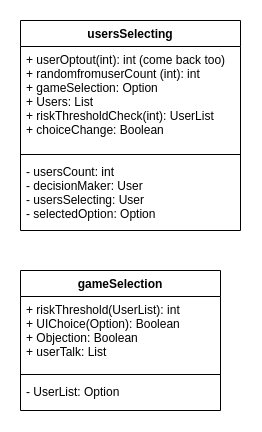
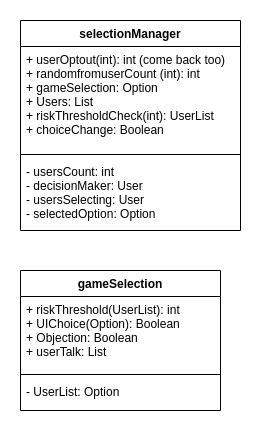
  <mxCell id="0" />
  <mxCell id="1" parent="0" />
- <mxCell id="2" value="usersSelecting" style="swimlane;fontStyle=1;align=center;verticalAlign=top;childLayout=stackLayout;horizontal=1;startSize=26;horizontalStack=0;resizeParent=1;resizeParentMax=0;resizeLast=0;collapsible=1;marginBottom=0;" vertex="1" parent="1"><mxGeometry x="20" y="20" width="220" height="210" as="geometry"><mxRectangle x="400" y="140" width="110" height="26" as="alternateBounds" /></mxGeometry></mxCell>
+ <mxCell id="2" value="selectionManager" style="swimlane;fontStyle=1;align=center;verticalAlign=top;childLayout=stackLayout;horizontal=1;startSize=26;horizontalStack=0;resizeParent=1;resizeParentMax=0;resizeLast=0;collapsible=1;marginBottom=0;" vertex="1" parent="1"><mxGeometry x="20" y="20" width="220" height="210" as="geometry"><mxRectangle x="400" y="140" width="110" height="26" as="alternateBounds" /></mxGeometry></mxCell>
  <mxCell id="3" value="+ userOptout(int): int (come back too)&#10;+ randomfromuserCount (int): int&#10;+ gameSelection: Option&#10;+ Users: List&#10;+ riskThresholdCheck(int): UserList&#10;+ choiceChange: Boolean" style="text;strokeColor=none;fillColor=none;align=left;verticalAlign=top;spacingLeft=4;spacingRight=4;overflow=hidden;rotatable=0;points=[[0,0.5],[1,0.5]];portConstraint=eastwest;" vertex="1" parent="2"><mxGeometry y="26" width="220" height="104" as="geometry" /></mxCell>
  <mxCell id="4" value="" style="line;strokeWidth=1;fillColor=none;align=left;verticalAlign=middle;spacingTop=-1;spacingLeft=3;spacingRight=3;rotatable=0;labelPosition=right;points=[];portConstraint=eastwest;" vertex="1" parent="2"><mxGeometry y="130" width="220" height="8" as="geometry" /></mxCell>
  <mxCell id="5" value="- usersCount: int&#10;- decisionMaker: User&#10;- usersSelecting: User&#10;- selectedOption: Option&#10;" style="text;strokeColor=none;fillColor=none;align=left;verticalAlign=top;spacingLeft=4;spacingRight=4;overflow=hidden;rotatable=0;points=[[0,0.5],[1,0.5]];portConstraint=eastwest;" vertex="1" parent="2"><mxGeometry y="138" width="220" height="72" as="geometry" /></mxCell>
  <mxCell id="6" value="gameSelection" style="swimlane;fontStyle=1;align=center;verticalAlign=top;childLayout=stackLayout;horizontal=1;startSize=26;horizontalStack=0;resizeParent=1;resizeParentMax=0;resizeLast=0;collapsible=1;marginBottom=0;" vertex="1" parent="1"><mxGeometry x="20" y="270" width="200" height="140" as="geometry" /></mxCell>
  <mxCell id="7" value="+ riskThreshold(UserList): int &#10;+ UIChoice(Option): Boolean&#10;+ Objection: Boolean&#10;+ userTalk: List&#10;" style="text;strokeColor=none;fillColor=none;align=left;verticalAlign=top;spacingLeft=4;spacingRight=4;overflow=hidden;rotatable=0;points=[[0,0.5],[1,0.5]];portConstraint=eastwest;" vertex="1" parent="6"><mxGeometry y="26" width="200" height="74" as="geometry" /></mxCell>
  <mxCell id="8" value="" style="line;strokeWidth=1;fillColor=none;align=left;verticalAlign=middle;spacingTop=-1;spacingLeft=3;spacingRight=3;rotatable=0;labelPosition=right;points=[];portConstraint=eastwest;" vertex="1" parent="6"><mxGeometry y="100" width="200" height="8" as="geometry" /></mxCell>
  <mxCell id="9" value="- UserList: Option&#10;" style="text;strokeColor=none;fillColor=none;align=left;verticalAlign=top;spacingLeft=4;spacingRight=4;overflow=hidden;rotatable=0;points=[[0,0.5],[1,0.5]];portConstraint=eastwest;" vertex="1" parent="6"><mxGeometry y="108" width="200" height="32" as="geometry" /></mxCell>
